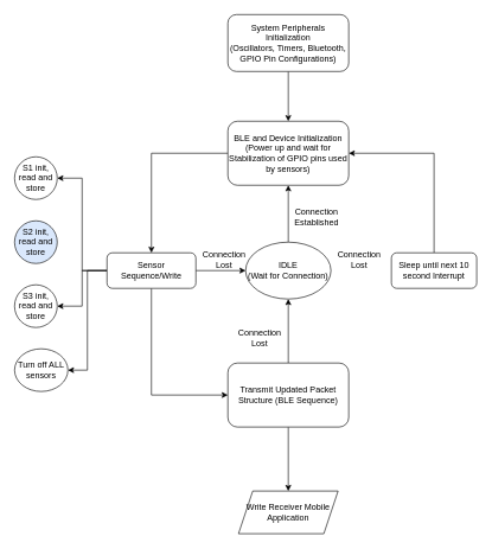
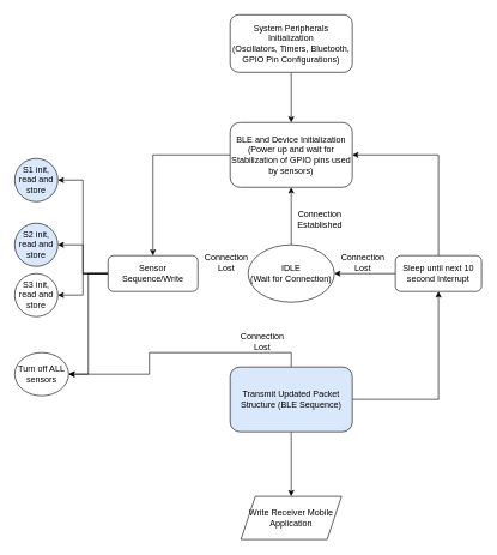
  <mxCell id="0" />
  <mxCell id="1" parent="0" />
  <mxCell id="2" style="edgeStyle=orthogonalEdgeStyle;rounded=0;orthogonalLoop=1;jettySize=auto;html=1;exitX=0.5;exitY=1;exitDx=0;exitDy=0;entryX=0.5;entryY=0;entryDx=0;entryDy=0;" edge="1" parent="1" source="3" target="5"><mxGeometry relative="1" as="geometry" /></mxCell>
  <mxCell id="3" value="System Peripherals Initialization&lt;br&gt;(Oscillators, Timers, Bluetooth, GPIO Pin Configurations)" style="rounded=1;whiteSpace=wrap;html=1;" vertex="1" parent="1"><mxGeometry x="320" y="20" width="170" height="80" as="geometry" /></mxCell>
  <mxCell id="4" style="edgeStyle=orthogonalEdgeStyle;rounded=0;orthogonalLoop=1;jettySize=auto;html=1;exitX=0;exitY=0.5;exitDx=0;exitDy=0;entryX=0.5;entryY=0;entryDx=0;entryDy=0;" edge="1" parent="1" source="5" target="12"><mxGeometry relative="1" as="geometry" /></mxCell>
  <mxCell id="5" value="BLE and Device Initialization&lt;br&gt;(Power up and wait for Stabilization of GPIO pins used by sensors)" style="rounded=1;whiteSpace=wrap;html=1;" vertex="1" parent="1"><mxGeometry x="320" y="170" width="170" height="90" as="geometry" /></mxCell>
- <mxCell id="6" style="edgeStyle=orthogonalEdgeStyle;rounded=0;orthogonalLoop=1;jettySize=auto;html=1;exitX=0.5;exitY=1;exitDx=0;exitDy=0;entryX=0;entryY=0.5;entryDx=0;entryDy=0;" edge="1" parent="1" source="12" target="20"><mxGeometry relative="1" as="geometry" /></mxCell>
  <mxCell id="7" style="edgeStyle=orthogonalEdgeStyle;rounded=0;orthogonalLoop=1;jettySize=auto;html=1;exitX=0;exitY=0.5;exitDx=0;exitDy=0;entryX=1;entryY=0.5;entryDx=0;entryDy=0;" edge="1" parent="1" source="12" target="13"><mxGeometry relative="1" as="geometry" /></mxCell>
+ <mxCell id="8" style="edgeStyle=orthogonalEdgeStyle;rounded=0;orthogonalLoop=1;jettySize=auto;html=1;exitX=0;exitY=0.5;exitDx=0;exitDy=0;entryX=1;entryY=0.5;entryDx=0;entryDy=0;" edge="1" parent="1" source="12" target="14"><mxGeometry relative="1" as="geometry" /></mxCell>
  <mxCell id="9" style="edgeStyle=orthogonalEdgeStyle;rounded=0;orthogonalLoop=1;jettySize=auto;html=1;exitX=0;exitY=0.5;exitDx=0;exitDy=0;entryX=1;entryY=0.5;entryDx=0;entryDy=0;" edge="1" parent="1" source="12" target="15"><mxGeometry relative="1" as="geometry" /></mxCell>
  <mxCell id="10" style="edgeStyle=orthogonalEdgeStyle;rounded=0;orthogonalLoop=1;jettySize=auto;html=1;exitX=0;exitY=0.5;exitDx=0;exitDy=0;entryX=1;entryY=0.5;entryDx=0;entryDy=0;" edge="1" parent="1" source="12" target="16"><mxGeometry relative="1" as="geometry" /></mxCell>
- <mxCell id="11" style="edgeStyle=orthogonalEdgeStyle;rounded=0;orthogonalLoop=1;jettySize=auto;html=1;exitX=1;exitY=0.5;exitDx=0;exitDy=0;entryX=0;entryY=0.5;entryDx=0;entryDy=0;" edge="1" parent="1" source="12" target="26"><mxGeometry relative="1" as="geometry" /></mxCell>
  <mxCell id="12" value="Sensor Sequence/Write" style="rounded=1;whiteSpace=wrap;html=1;" vertex="1" parent="1"><mxGeometry x="150" y="355" width="125" height="50" as="geometry" /></mxCell>
- <mxCell id="13" value="S1 init, read and store" style="ellipse;whiteSpace=wrap;html=1;aspect=fixed;" vertex="1" parent="1"><mxGeometry x="20" y="220" width="60" height="60" as="geometry" /></mxCell>
+ <mxCell id="13" value="S1 init, read and store" style="ellipse;whiteSpace=wrap;html=1;aspect=fixed;fillColor=#dae8fc;" vertex="1" parent="1"><mxGeometry x="20" y="220" width="60" height="60" as="geometry" /></mxCell>
  <mxCell id="14" value="S2 init, read and store" style="ellipse;whiteSpace=wrap;html=1;aspect=fixed;fillColor=#dae8fc;" vertex="1" parent="1"><mxGeometry x="20" y="310" width="60" height="60" as="geometry" /></mxCell>
- <mxCell id="15" value="S3 init, read and store" style="ellipse;whiteSpace=wrap;html=1;aspect=fixed;" vertex="1" parent="1"><mxGeometry x="20" y="400" width="60" height="60" as="geometry" /></mxCell>
+ <mxCell id="15" value="S3 init, read and store" style="ellipse;whiteSpace=wrap;html=1;aspect=fixed;" vertex="1" parent="1"><mxGeometry x="20" y="380" width="60" height="60" as="geometry" /></mxCell>
  <mxCell id="16" value="Turn off ALL sensors" style="ellipse;whiteSpace=wrap;html=1;aspect=fixed;" vertex="1" parent="1"><mxGeometry x="20" y="490" width="75" height="60" as="geometry" /></mxCell>
+ <mxCell id="17" style="edgeStyle=orthogonalEdgeStyle;rounded=0;orthogonalLoop=1;jettySize=auto;html=1;exitX=1;exitY=0.5;exitDx=0;exitDy=0;entryX=0.5;entryY=1;entryDx=0;entryDy=0;" edge="1" parent="1" source="20" target="24"><mxGeometry relative="1" as="geometry" /></mxCell>
  <mxCell id="18" style="edgeStyle=orthogonalEdgeStyle;rounded=0;orthogonalLoop=1;jettySize=auto;html=1;exitX=0.5;exitY=1;exitDx=0;exitDy=0;entryX=0.5;entryY=0;entryDx=0;entryDy=0;" edge="1" parent="1" source="20" target="21"><mxGeometry relative="1" as="geometry" /></mxCell>
- <mxCell id="19" style="edgeStyle=orthogonalEdgeStyle;rounded=0;orthogonalLoop=1;jettySize=auto;html=1;exitX=0.5;exitY=0;exitDx=0;exitDy=0;entryX=0.5;entryY=1;entryDx=0;entryDy=0;" edge="1" parent="1" source="20" target="26"><mxGeometry relative="1" as="geometry" /></mxCell>
- <mxCell id="20" value="Transmit Updated Packet Structure (BLE Sequence)" style="rounded=1;whiteSpace=wrap;html=1;" vertex="1" parent="1"><mxGeometry x="320" y="510" width="170" height="90" as="geometry" /></mxCell>
+ <mxCell id="19" style="edgeStyle=orthogonalEdgeStyle;rounded=0;orthogonalLoop=1;jettySize=auto;html=1;exitX=0.5;exitY=0;exitDx=0;exitDy=0;" edge="1" parent="1" source="20" target="16"><mxGeometry relative="1" as="geometry" /></mxCell>
+ <mxCell id="20" value="Transmit Updated Packet Structure (BLE Sequence)" style="rounded=1;whiteSpace=wrap;html=1;fillColor=#dae8fc;" vertex="1" parent="1"><mxGeometry x="320" y="510" width="170" height="90" as="geometry" /></mxCell>
  <mxCell id="21" value="Write Receiver Mobile Application" style="shape=parallelogram;perimeter=parallelogramPerimeter;whiteSpace=wrap;html=1;fixedSize=1;" vertex="1" parent="1"><mxGeometry x="335" y="690" width="140" height="60" as="geometry" /></mxCell>
  <mxCell id="22" style="edgeStyle=orthogonalEdgeStyle;rounded=0;orthogonalLoop=1;jettySize=auto;html=1;exitX=0.5;exitY=0;exitDx=0;exitDy=0;entryX=1;entryY=0.5;entryDx=0;entryDy=0;" edge="1" parent="1" source="24" target="5"><mxGeometry relative="1" as="geometry" /></mxCell>
+ <mxCell id="23" style="edgeStyle=orthogonalEdgeStyle;rounded=0;orthogonalLoop=1;jettySize=auto;html=1;exitX=0;exitY=0.5;exitDx=0;exitDy=0;entryX=1;entryY=0.5;entryDx=0;entryDy=0;" edge="1" parent="1" source="24" target="26"><mxGeometry relative="1" as="geometry" /></mxCell>
  <mxCell id="24" value="Sleep until next 10 second Interrupt" style="rounded=1;whiteSpace=wrap;html=1;" vertex="1" parent="1"><mxGeometry x="550" y="355" width="120" height="50" as="geometry" /></mxCell>
  <mxCell id="25" style="edgeStyle=orthogonalEdgeStyle;rounded=0;orthogonalLoop=1;jettySize=auto;html=1;exitX=0.5;exitY=0;exitDx=0;exitDy=0;entryX=0.5;entryY=1;entryDx=0;entryDy=0;" edge="1" parent="1" source="26" target="5"><mxGeometry relative="1" as="geometry" /></mxCell>
  <mxCell id="26" value="IDLE &lt;br&gt;(Wait for Connection)" style="ellipse;whiteSpace=wrap;html=1;" vertex="1" parent="1"><mxGeometry x="345" y="340" width="120" height="80" as="geometry" /></mxCell>
  <mxCell id="27" value="Connection Lost" style="text;strokeColor=none;align=center;fillColor=none;html=1;verticalAlign=middle;whiteSpace=wrap;rounded=0;" vertex="1" parent="1"><mxGeometry x="285" y="350" width="60" height="30" as="geometry" /></mxCell>
  <mxCell id="28" value="Connection Lost" style="text;strokeColor=none;align=center;fillColor=none;html=1;verticalAlign=middle;whiteSpace=wrap;rounded=0;" vertex="1" parent="1"><mxGeometry x="335" y="460" width="60" height="30" as="geometry" /></mxCell>
  <mxCell id="29" value="Connection Lost" style="text;strokeColor=none;align=center;fillColor=none;html=1;verticalAlign=middle;whiteSpace=wrap;rounded=0;" vertex="1" parent="1"><mxGeometry x="475" y="350" width="60" height="30" as="geometry" /></mxCell>
  <mxCell id="30" value="Connection Established" style="text;strokeColor=none;align=center;fillColor=none;html=1;verticalAlign=middle;whiteSpace=wrap;rounded=0;" vertex="1" parent="1"><mxGeometry x="415" y="290" width="60" height="30" as="geometry" /></mxCell>
